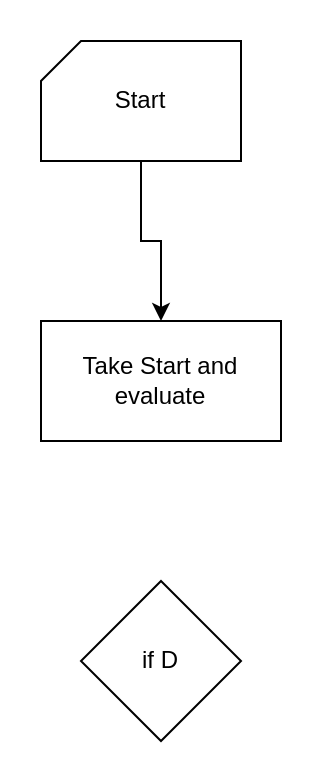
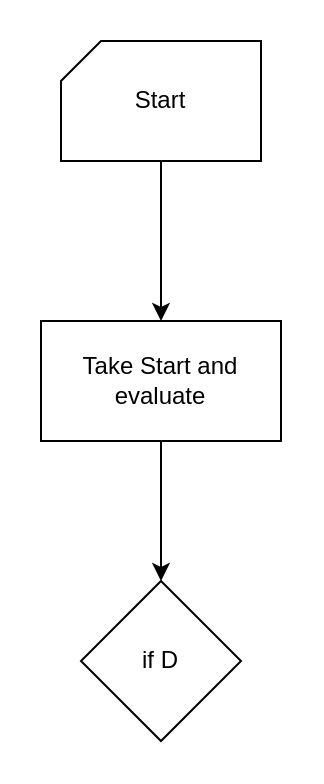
  <mxCell id="0" />
  <mxCell id="1" parent="0" />
  <mxCell id="2" value="" style="edgeStyle=orthogonalEdgeStyle;rounded=0;orthogonalLoop=1;jettySize=auto;html=1;" edge="1" parent="1" source="3" target="5"><mxGeometry relative="1" as="geometry" /></mxCell>
- <mxCell id="3" value="&lt;p&gt;Start&lt;/p&gt;" style="verticalLabelPosition=middle;verticalAlign=middle;html=1;shape=card;whiteSpace=wrap;size=20;arcSize=12;horizontal=1;align=center;labelPosition=center;" vertex="1" parent="1"><mxGeometry x="20" y="20" width="100" height="60" as="geometry" /></mxCell>
+ <mxCell id="3" value="&lt;p&gt;Start&lt;/p&gt;" style="verticalLabelPosition=middle;verticalAlign=middle;html=1;shape=card;whiteSpace=wrap;size=20;arcSize=12;horizontal=1;align=center;labelPosition=center;" vertex="1" parent="1"><mxGeometry x="30" y="20" width="100" height="60" as="geometry" /></mxCell>
+ <mxCell id="4" value="" style="edgeStyle=orthogonalEdgeStyle;rounded=0;orthogonalLoop=1;jettySize=auto;html=1;" edge="1" parent="1" source="5" target="6"><mxGeometry relative="1" as="geometry" /></mxCell>
  <mxCell id="5" value="Take Start and evaluate" style="whiteSpace=wrap;html=1;arcSize=12;" vertex="1" parent="1"><mxGeometry x="20" y="160" width="120" height="60" as="geometry" /></mxCell>
  <mxCell id="6" value="if D" style="rhombus;whiteSpace=wrap;html=1;arcSize=12;" vertex="1" parent="1"><mxGeometry x="40" y="290" width="80" height="80" as="geometry" /></mxCell>
